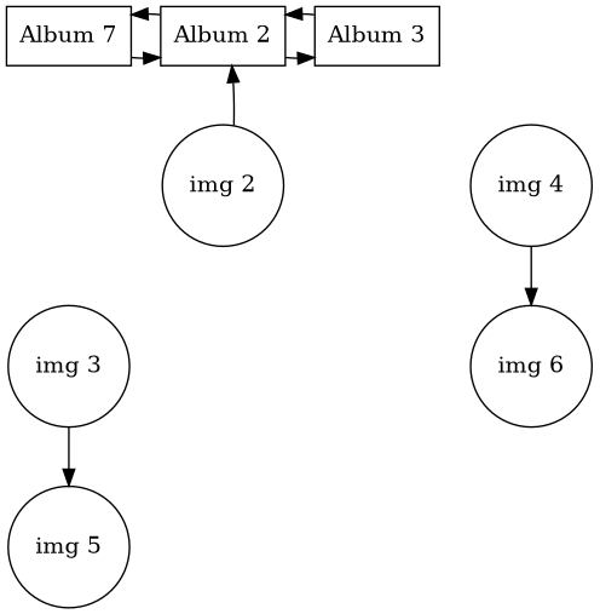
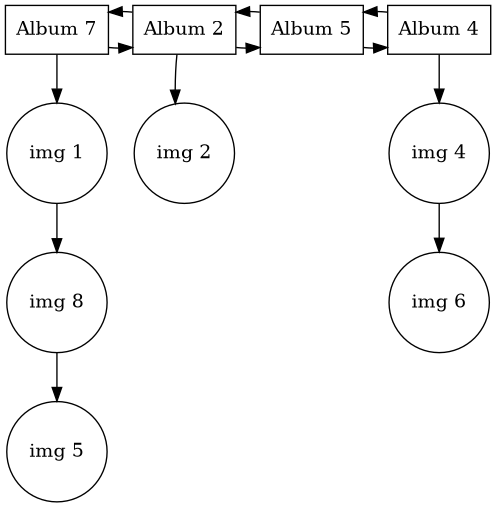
  digraph {
    node [shape=circle]
    n1 [label="Album 7" shape=box]
    n2 [label="Album 2" shape=box]
-   n3 [label="Album 3" shape=box]
+   n3 [label="Album 5" shape=box]
+   n4 [label="Album 4" shape=box]
+   n5 [label="img 1"]
    n6 [label="img 2"]
    n7 [label="img 4"]
-   n8 [label="img 3"]
+   n8 [label="img 8"]
    n9 [label="img 5"]
    n10 [label="img 6"]
    subgraph sub_1 {
      rank=same
      n1
      n2
      n3
+     n4
    }
    n1 -> n2
+   n1 -> n5
    n2 -> n1
    n2 -> n3
-   n6 -> n2
+   n2 -> n6
    n3 -> n2
+   n3 -> n4
+   n4 -> n3
+   n4 -> n7
+   n5 -> n8
    n7 -> n10
    n8 -> n9
  }
